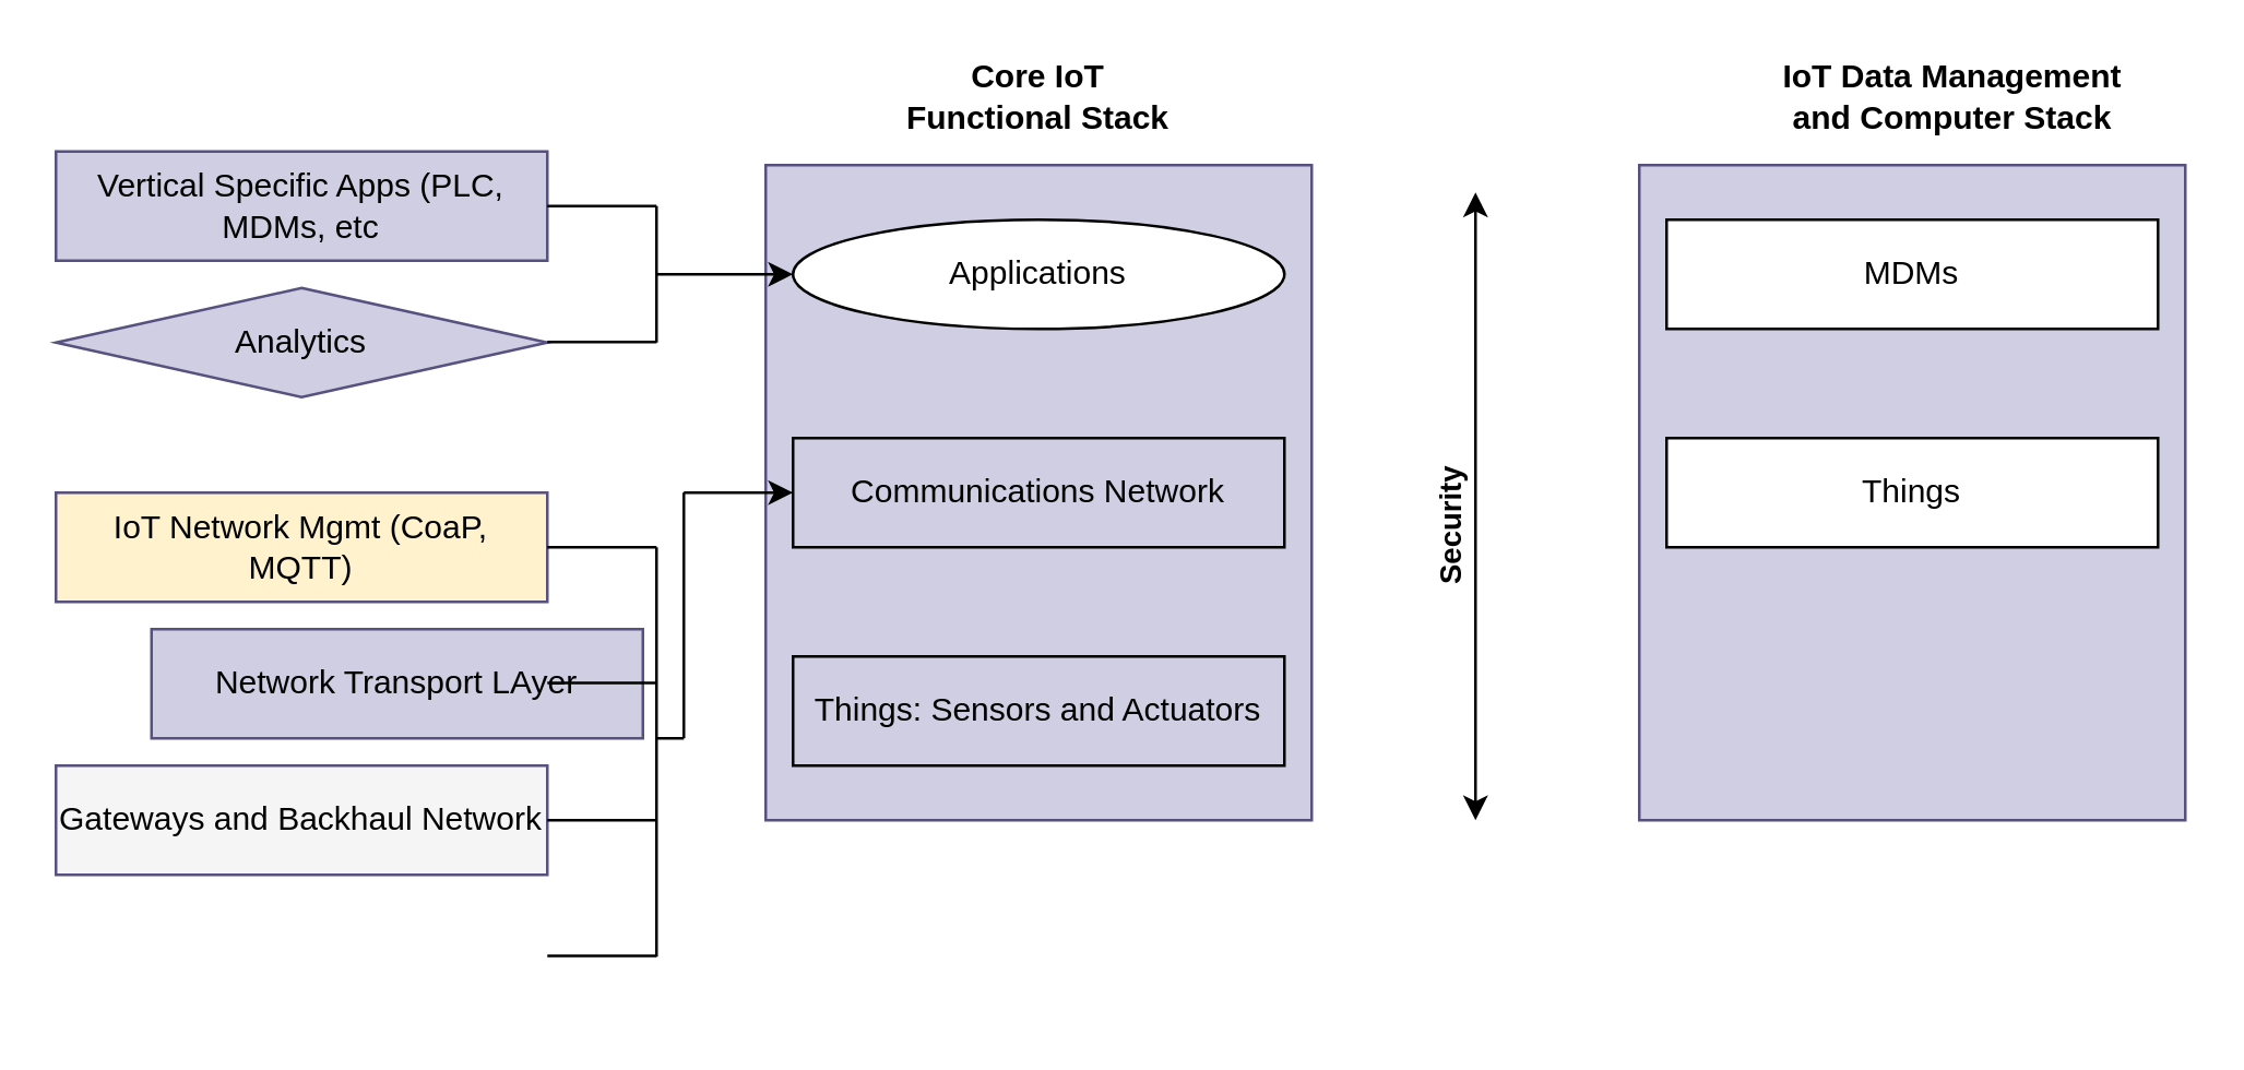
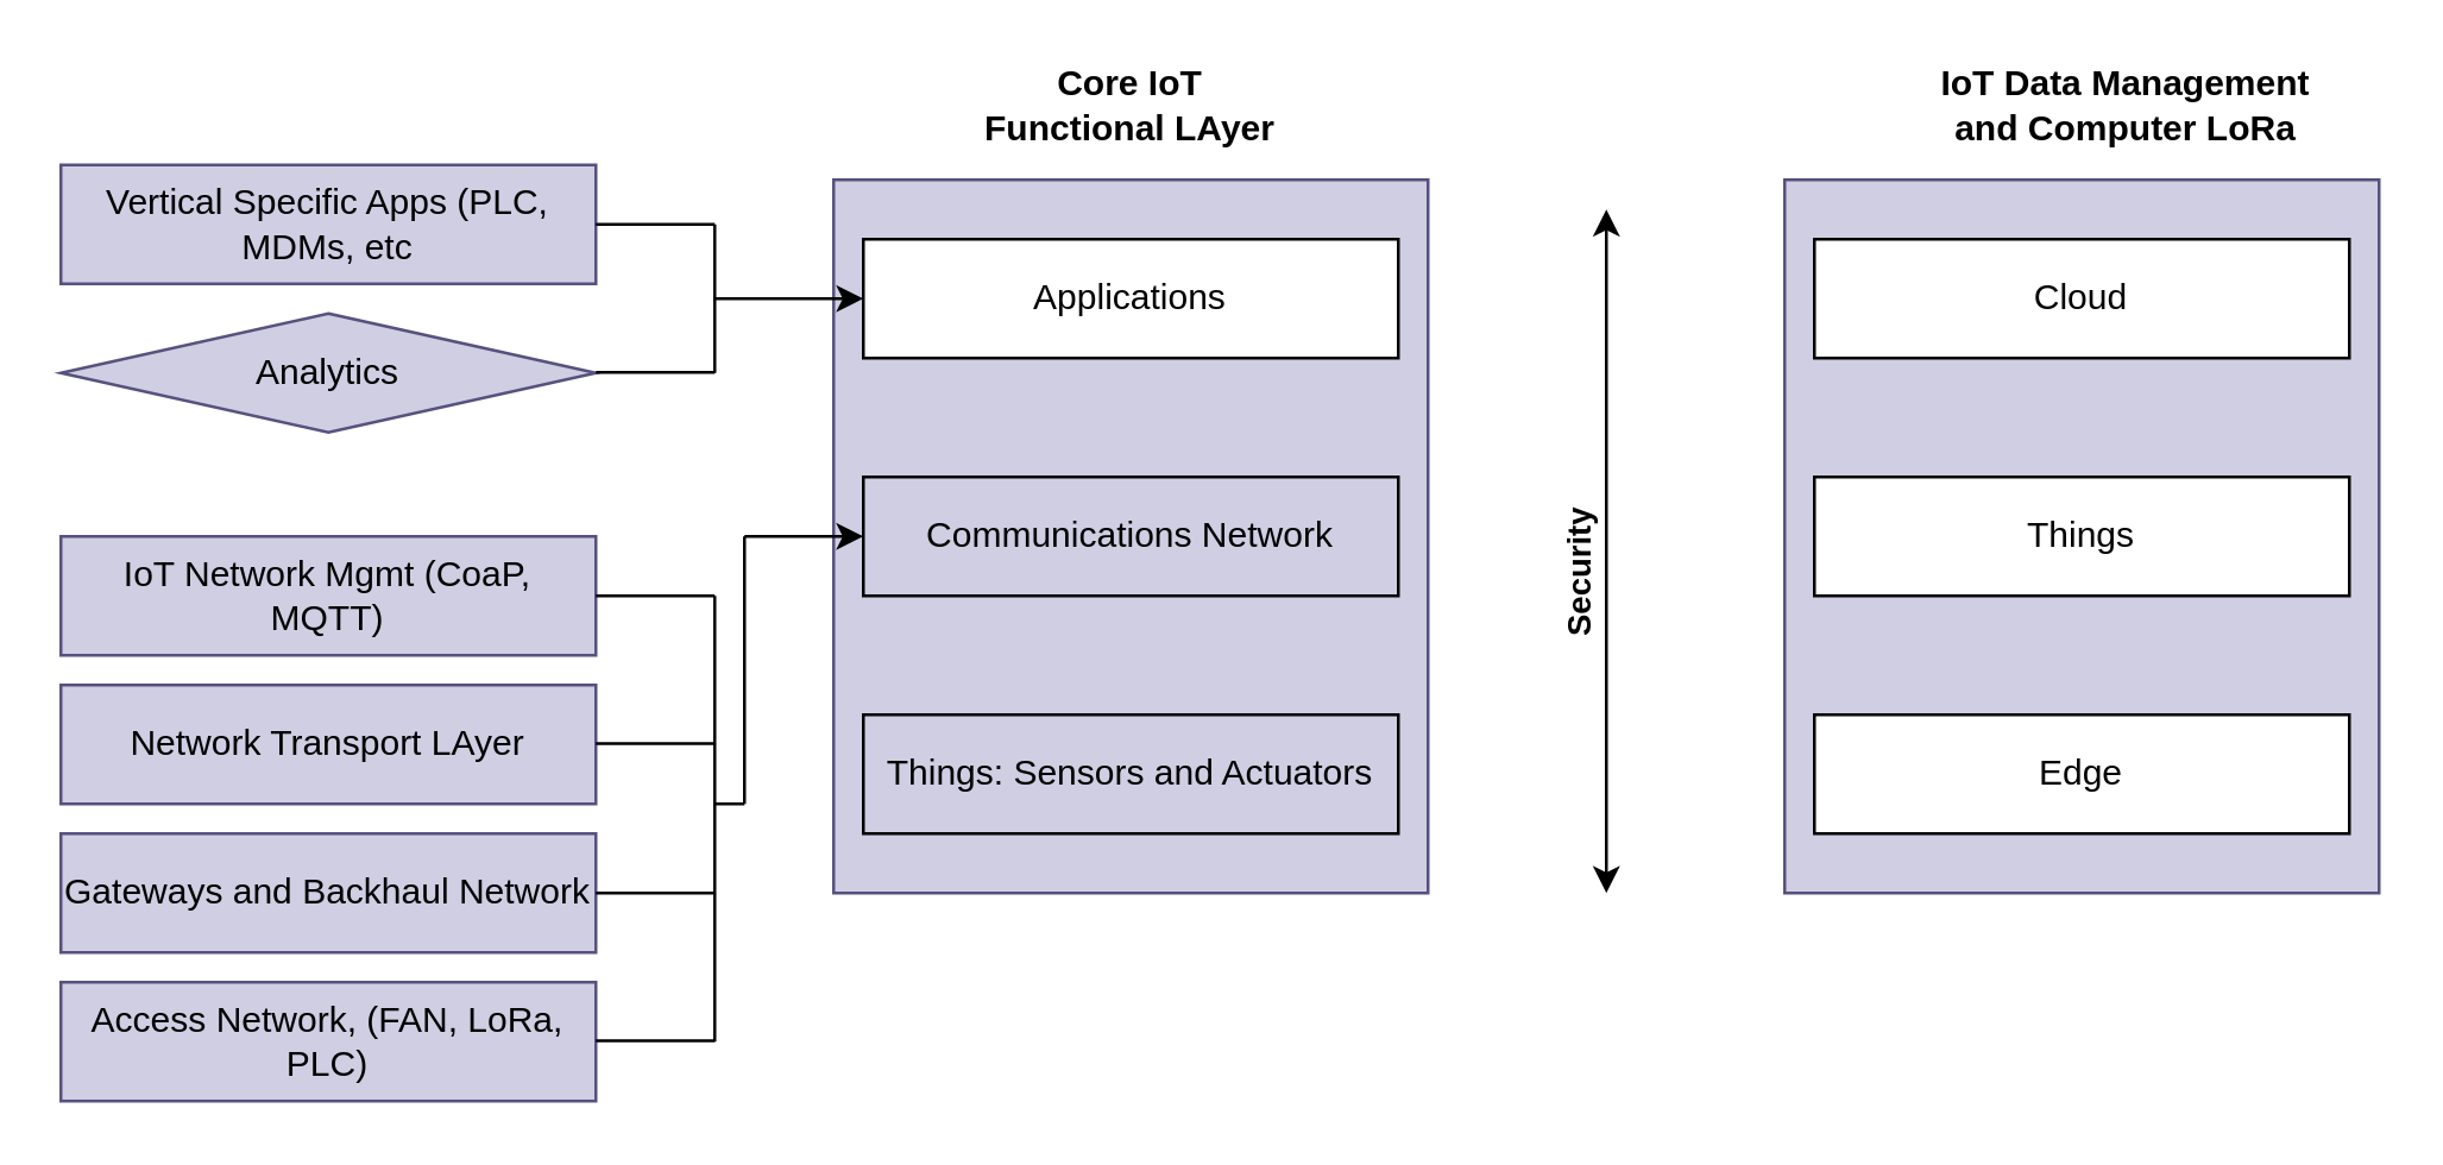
  <mxCell id="0" />
  <mxCell id="1" parent="0" />
  <mxCell id="2" value="" style="group" vertex="1" connectable="0" parent="1"><mxGeometry x="20" y="20" width="780" height="350" as="geometry" /></mxCell>
  <mxCell id="3" value="" style="rounded=0;whiteSpace=wrap;html=1;fillColor=#d0cee2;strokeColor=#56517e;" vertex="1" parent="2"><mxGeometry x="260" y="40" width="200" height="240" as="geometry" /></mxCell>
- <mxCell id="4" value="Applications" style="ellipse;whiteSpace=wrap;html=1;" vertex="1" parent="2"><mxGeometry x="270" y="60" width="180" height="40" as="geometry" /></mxCell>
+ <mxCell id="4" value="Applications" style="rounded=0;whiteSpace=wrap;html=1;" vertex="1" parent="2"><mxGeometry x="270" y="60" width="180" height="40" as="geometry" /></mxCell>
  <mxCell id="5" value="Communications Network" style="rounded=0;whiteSpace=wrap;html=1;fillColor=#d0cee2;" vertex="1" parent="2"><mxGeometry x="270" y="140" width="180" height="40" as="geometry" /></mxCell>
  <mxCell id="6" value="Things: Sensors and Actuators" style="rounded=0;whiteSpace=wrap;html=1;fillColor=#d0cee2;" vertex="1" parent="2"><mxGeometry x="270" y="220" width="180" height="40" as="geometry" /></mxCell>
  <mxCell id="7" value="" style="rounded=0;whiteSpace=wrap;html=1;fillColor=#d0cee2;strokeColor=#56517e;" vertex="1" parent="2"><mxGeometry x="580" y="40" width="200" height="240" as="geometry" /></mxCell>
- <mxCell id="8" value="MDMs" style="rounded=0;whiteSpace=wrap;html=1;" vertex="1" parent="2"><mxGeometry x="590" y="60" width="180" height="40" as="geometry" /></mxCell>
+ <mxCell id="8" value="Cloud" style="rounded=0;whiteSpace=wrap;html=1;" vertex="1" parent="2"><mxGeometry x="590" y="60" width="180" height="40" as="geometry" /></mxCell>
  <mxCell id="9" value="Things" style="rounded=0;whiteSpace=wrap;html=1;" vertex="1" parent="2"><mxGeometry x="590" y="140" width="180" height="40" as="geometry" /></mxCell>
- <mxCell id="11" value="&lt;b style=&quot;background-color: rgb(255, 255, 255);&quot;&gt;Core IoT&lt;br&gt;Functional Stack&lt;/b&gt;" style="text;html=1;strokeColor=none;fillColor=none;align=center;verticalAlign=middle;whiteSpace=wrap;rounded=0;" vertex="1" parent="2"><mxGeometry x="310" width="100" height="30" as="geometry" /></mxCell>
- <mxCell id="12" value="&lt;b style=&quot;background-color: rgb(255, 255, 255);&quot;&gt;IoT Data Management&lt;br&gt;and Computer Stack&lt;/b&gt;" style="text;html=1;strokeColor=none;fillColor=none;align=center;verticalAlign=middle;whiteSpace=wrap;rounded=0;" vertex="1" parent="2"><mxGeometry x="630" width="130" height="30" as="geometry" /></mxCell>
+ <mxCell id="10" value="Edge" style="rounded=0;whiteSpace=wrap;html=1;" vertex="1" parent="2"><mxGeometry x="590" y="220" width="180" height="40" as="geometry" /></mxCell>
+ <mxCell id="11" value="&lt;b style=&quot;background-color: rgb(255, 255, 255);&quot;&gt;Core IoT&lt;br&gt;Functional LAyer&lt;/b&gt;" style="text;html=1;strokeColor=none;fillColor=none;align=center;verticalAlign=middle;whiteSpace=wrap;rounded=0;" vertex="1" parent="2"><mxGeometry x="310" width="100" height="30" as="geometry" /></mxCell>
+ <mxCell id="12" value="&lt;b style=&quot;background-color: rgb(255, 255, 255);&quot;&gt;IoT Data Management&lt;br&gt;and Computer LoRa&lt;/b&gt;" style="text;html=1;strokeColor=none;fillColor=none;align=center;verticalAlign=middle;whiteSpace=wrap;rounded=0;" vertex="1" parent="2"><mxGeometry x="630" width="130" height="30" as="geometry" /></mxCell>
  <mxCell id="13" value="" style="endArrow=classic;startArrow=classic;html=1;" edge="1" parent="2"><mxGeometry width="50" height="50" relative="1" as="geometry"><mxPoint x="520" y="280" as="sourcePoint" /><mxPoint x="520" y="50" as="targetPoint" /></mxGeometry></mxCell>
  <mxCell id="14" value="&lt;b&gt;Security&lt;/b&gt;" style="edgeLabel;html=1;align=right;verticalAlign=bottom;resizable=0;points=[];horizontal=0;textDirection=rtl;labelPosition=left;verticalLabelPosition=top;" vertex="1" connectable="0" parent="13"><mxGeometry x="-0.242" y="1" relative="1" as="geometry"><mxPoint as="offset" /></mxGeometry></mxCell>
  <mxCell id="15" value="Vertical Specific Apps (PLC, MDMs, etc" style="rounded=0;whiteSpace=wrap;html=1;fillColor=#d0cee2;strokeColor=#56517e;" vertex="1" parent="2"><mxGeometry y="35" width="180" height="40" as="geometry" /></mxCell>
  <mxCell id="16" value="Analytics" style="rhombus;whiteSpace=wrap;html=1;fillColor=#d0cee2;strokeColor=#56517e;" vertex="1" parent="2"><mxGeometry y="85" width="180" height="40" as="geometry" /></mxCell>
  <mxCell id="17" value="" style="endArrow=classic;html=1;entryX=0;entryY=0.5;entryDx=0;entryDy=0;" edge="1" parent="2" target="4"><mxGeometry width="50" height="50" relative="1" as="geometry"><mxPoint x="220" y="80" as="sourcePoint" /><mxPoint x="400" y="180" as="targetPoint" /></mxGeometry></mxCell>
- <mxCell id="18" value="IoT Network Mgmt (CoaP, MQTT)" style="rounded=0;whiteSpace=wrap;html=1;fillColor=#fff2cc;strokeColor=#56517e;" vertex="1" parent="2"><mxGeometry y="160" width="180" height="40" as="geometry" /></mxCell>
- <mxCell id="19" value="Network Transport LAyer" style="rounded=0;whiteSpace=wrap;html=1;fillColor=#d0cee2;strokeColor=#56517e;" vertex="1" parent="2"><mxGeometry x="35" y="210" width="180" height="40" as="geometry" /></mxCell>
- <mxCell id="20" value="Gateways and Backhaul Network" style="rounded=0;whiteSpace=wrap;html=1;fillColor=#f5f5f5;strokeColor=#56517e;" vertex="1" parent="2"><mxGeometry y="260" width="180" height="40" as="geometry" /></mxCell>
+ <mxCell id="18" value="IoT Network Mgmt (CoaP, MQTT)" style="rounded=0;whiteSpace=wrap;html=1;fillColor=#d0cee2;strokeColor=#56517e;" vertex="1" parent="2"><mxGeometry y="160" width="180" height="40" as="geometry" /></mxCell>
+ <mxCell id="19" value="Network Transport LAyer" style="rounded=0;whiteSpace=wrap;html=1;fillColor=#d0cee2;strokeColor=#56517e;" vertex="1" parent="2"><mxGeometry y="210" width="180" height="40" as="geometry" /></mxCell>
+ <mxCell id="20" value="Gateways and Backhaul Network" style="rounded=0;whiteSpace=wrap;html=1;fillColor=#d0cee2;strokeColor=#56517e;" vertex="1" parent="2"><mxGeometry y="260" width="180" height="40" as="geometry" /></mxCell>
+ <mxCell id="21" value="Access Network, (FAN, LoRa, PLC)" style="rounded=0;whiteSpace=wrap;html=1;fillColor=#d0cee2;strokeColor=#56517e;" vertex="1" parent="2"><mxGeometry y="310" width="180" height="40" as="geometry" /></mxCell>
  <mxCell id="22" value="" style="group" vertex="1" connectable="0" parent="2"><mxGeometry x="180" y="55" width="40" height="50" as="geometry" /></mxCell>
  <mxCell id="23" value="" style="endArrow=none;html=1;entryX=1;entryY=0.5;entryDx=0;entryDy=0;" edge="1" parent="22" target="15"><mxGeometry width="50" height="50" relative="1" as="geometry"><mxPoint x="40" as="sourcePoint" /><mxPoint x="60" y="-10" as="targetPoint" /></mxGeometry></mxCell>
  <mxCell id="24" value="" style="endArrow=none;html=1;entryX=1;entryY=0.5;entryDx=0;entryDy=0;" edge="1" parent="22"><mxGeometry width="50" height="50" relative="1" as="geometry"><mxPoint x="40" y="49.83" as="sourcePoint" /><mxPoint y="49.83" as="targetPoint" /></mxGeometry></mxCell>
  <mxCell id="25" value="" style="endArrow=none;html=1;" edge="1" parent="22"><mxGeometry width="50" height="50" relative="1" as="geometry"><mxPoint x="40" y="50" as="sourcePoint" /><mxPoint x="40" as="targetPoint" /></mxGeometry></mxCell>
  <mxCell id="26" value="" style="endArrow=none;html=1;exitX=1;exitY=0.5;exitDx=0;exitDy=0;" edge="1" parent="2" source="18"><mxGeometry width="50" height="50" relative="1" as="geometry"><mxPoint x="210" y="220" as="sourcePoint" /><mxPoint x="220" y="180" as="targetPoint" /></mxGeometry></mxCell>
  <mxCell id="27" value="" style="endArrow=none;html=1;exitX=1;exitY=0.5;exitDx=0;exitDy=0;" edge="1" parent="2"><mxGeometry width="50" height="50" relative="1" as="geometry"><mxPoint x="180" y="229.71" as="sourcePoint" /><mxPoint x="220" y="229.71" as="targetPoint" /></mxGeometry></mxCell>
  <mxCell id="28" value="" style="endArrow=none;html=1;exitX=1;exitY=0.5;exitDx=0;exitDy=0;" edge="1" parent="2"><mxGeometry width="50" height="50" relative="1" as="geometry"><mxPoint x="180" y="280" as="sourcePoint" /><mxPoint x="220" y="280" as="targetPoint" /></mxGeometry></mxCell>
  <mxCell id="29" value="" style="endArrow=none;html=1;exitX=1;exitY=0.5;exitDx=0;exitDy=0;" edge="1" parent="2"><mxGeometry width="50" height="50" relative="1" as="geometry"><mxPoint x="180" y="329.71" as="sourcePoint" /><mxPoint x="220" y="329.71" as="targetPoint" /></mxGeometry></mxCell>
  <mxCell id="30" value="" style="endArrow=none;html=1;" edge="1" parent="2"><mxGeometry width="50" height="50" relative="1" as="geometry"><mxPoint x="220" y="330" as="sourcePoint" /><mxPoint x="220" y="180" as="targetPoint" /></mxGeometry></mxCell>
  <mxCell id="31" value="" style="endArrow=none;html=1;" edge="1" parent="2"><mxGeometry width="50" height="50" relative="1" as="geometry"><mxPoint x="230" y="250" as="sourcePoint" /><mxPoint x="220" y="250" as="targetPoint" /></mxGeometry></mxCell>
  <mxCell id="32" value="" style="endArrow=none;html=1;" edge="1" parent="2"><mxGeometry width="50" height="50" relative="1" as="geometry"><mxPoint x="230" y="250" as="sourcePoint" /><mxPoint x="230" y="160" as="targetPoint" /></mxGeometry></mxCell>
  <mxCell id="33" value="" style="endArrow=classic;html=1;entryX=0;entryY=0.5;entryDx=0;entryDy=0;" edge="1" parent="2" target="5"><mxGeometry width="50" height="50" relative="1" as="geometry"><mxPoint x="230" y="160" as="sourcePoint" /><mxPoint x="220" y="120" as="targetPoint" /></mxGeometry></mxCell>
